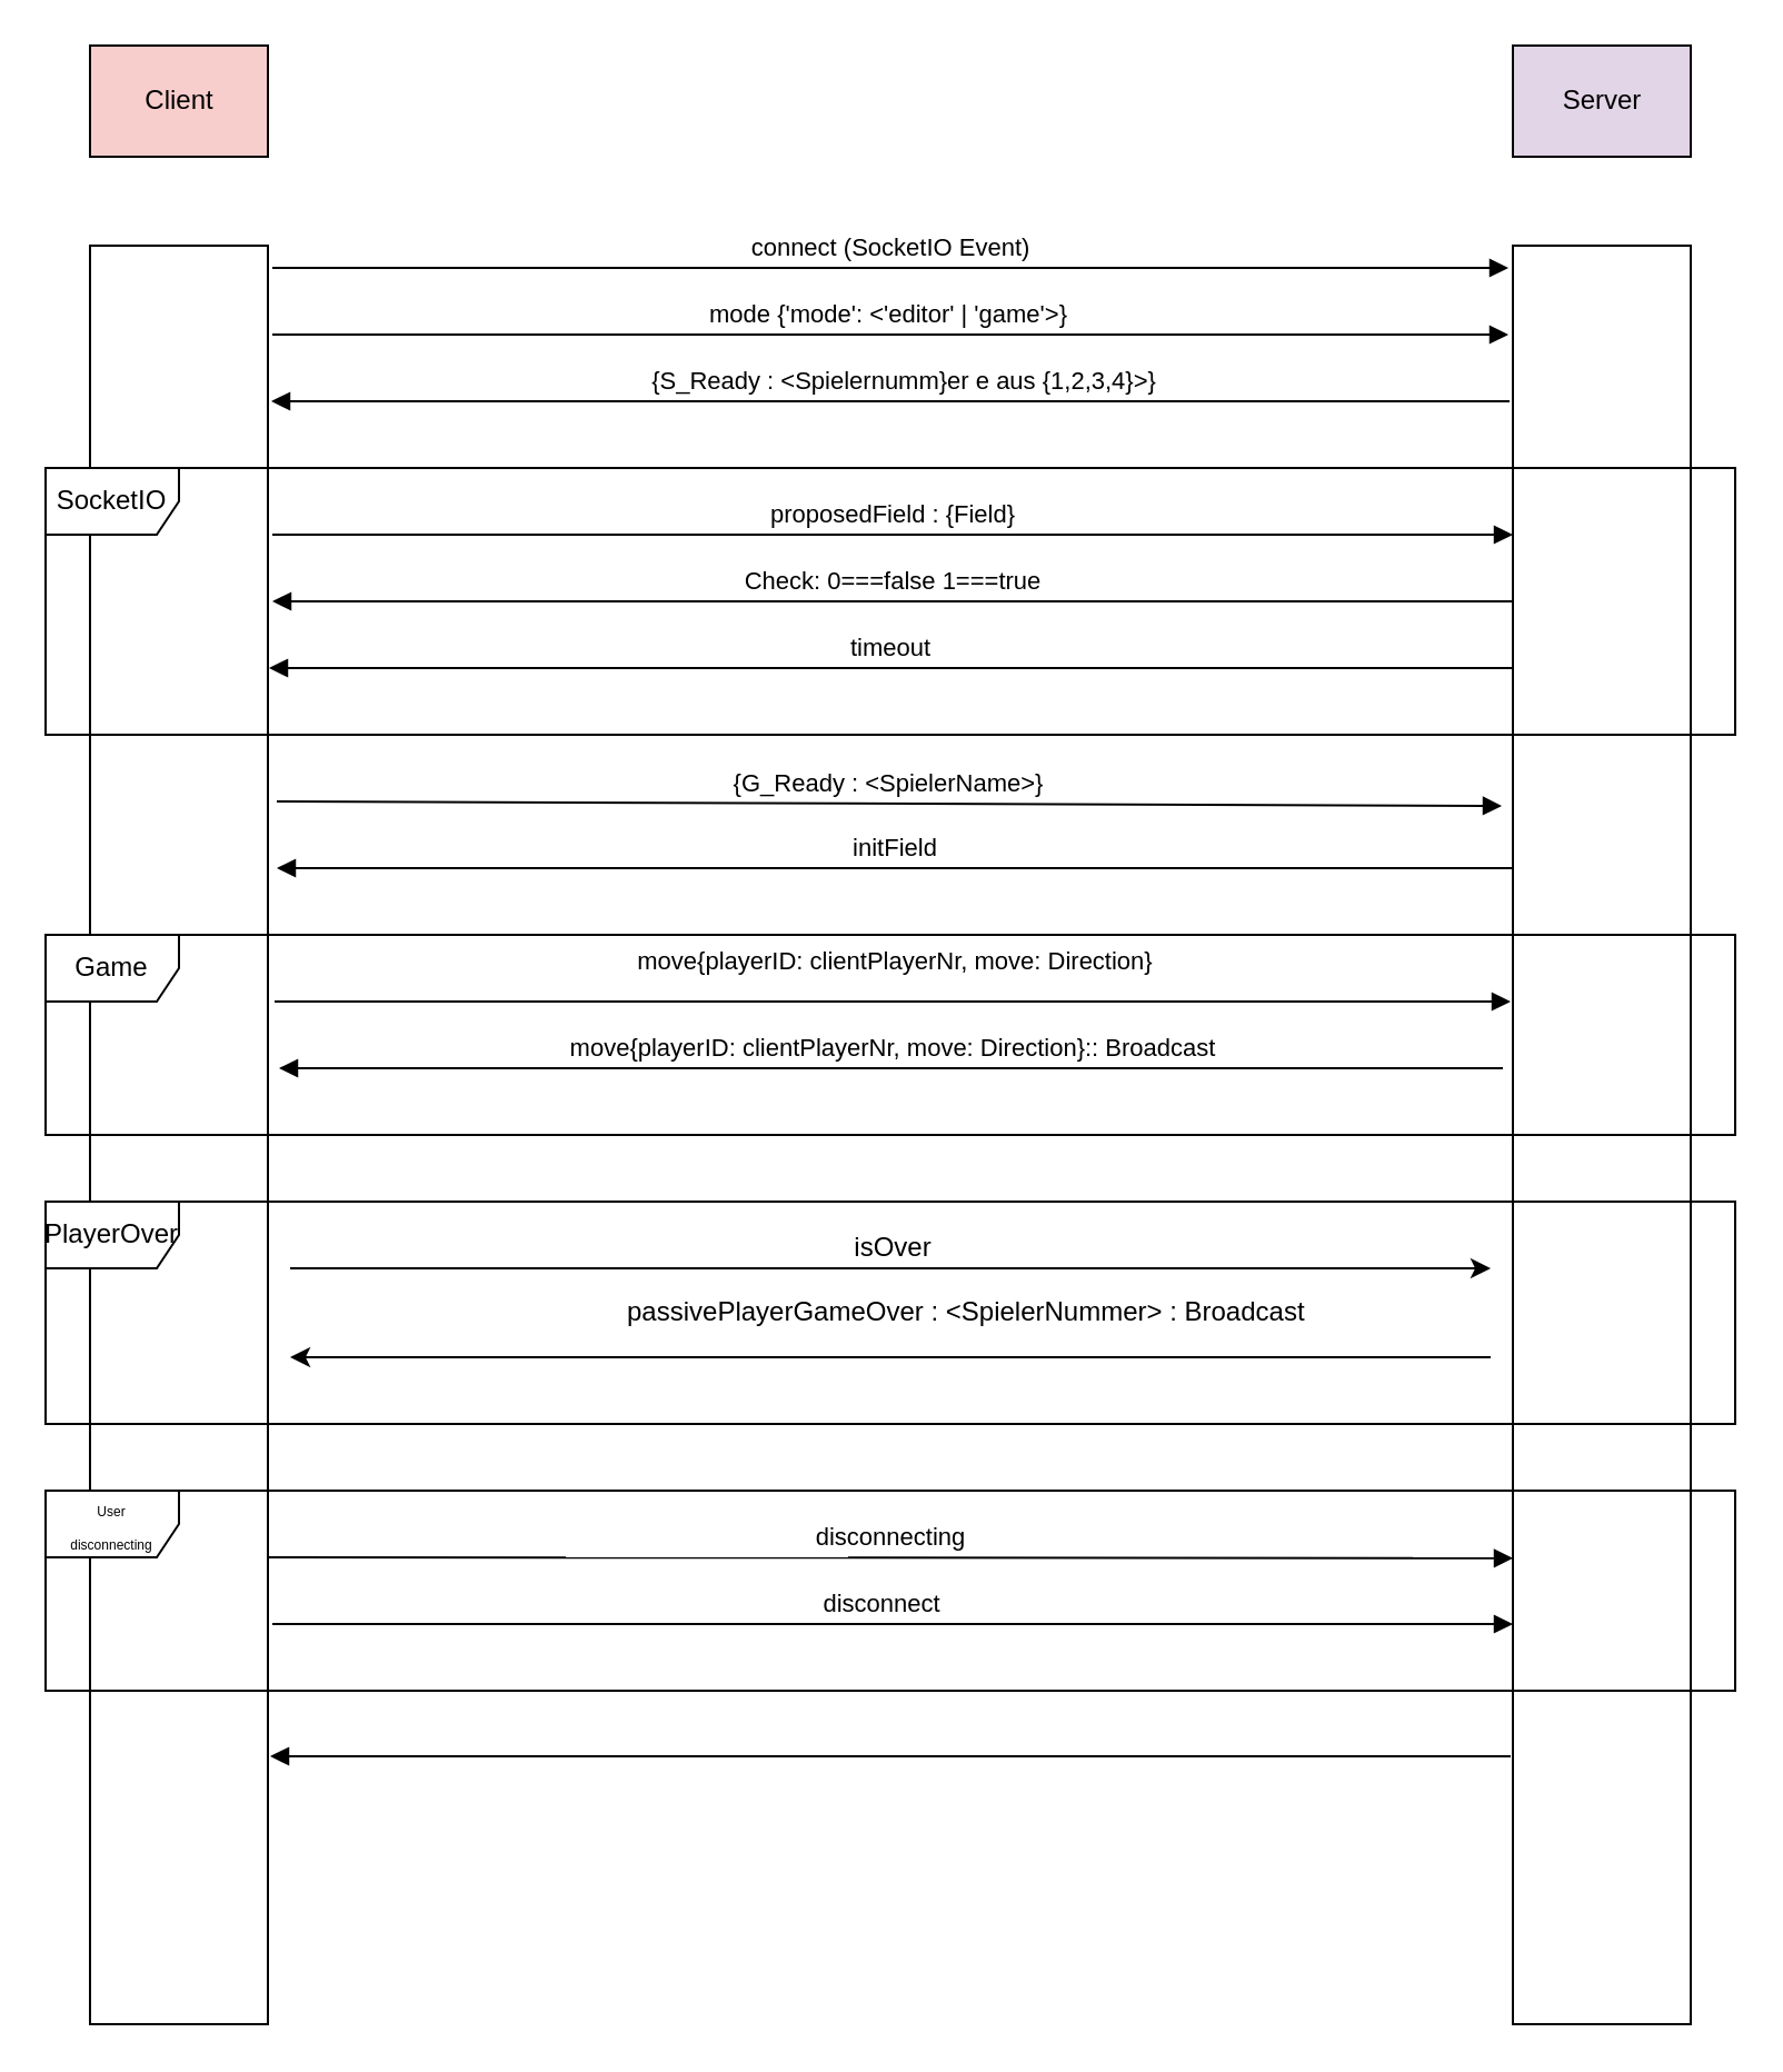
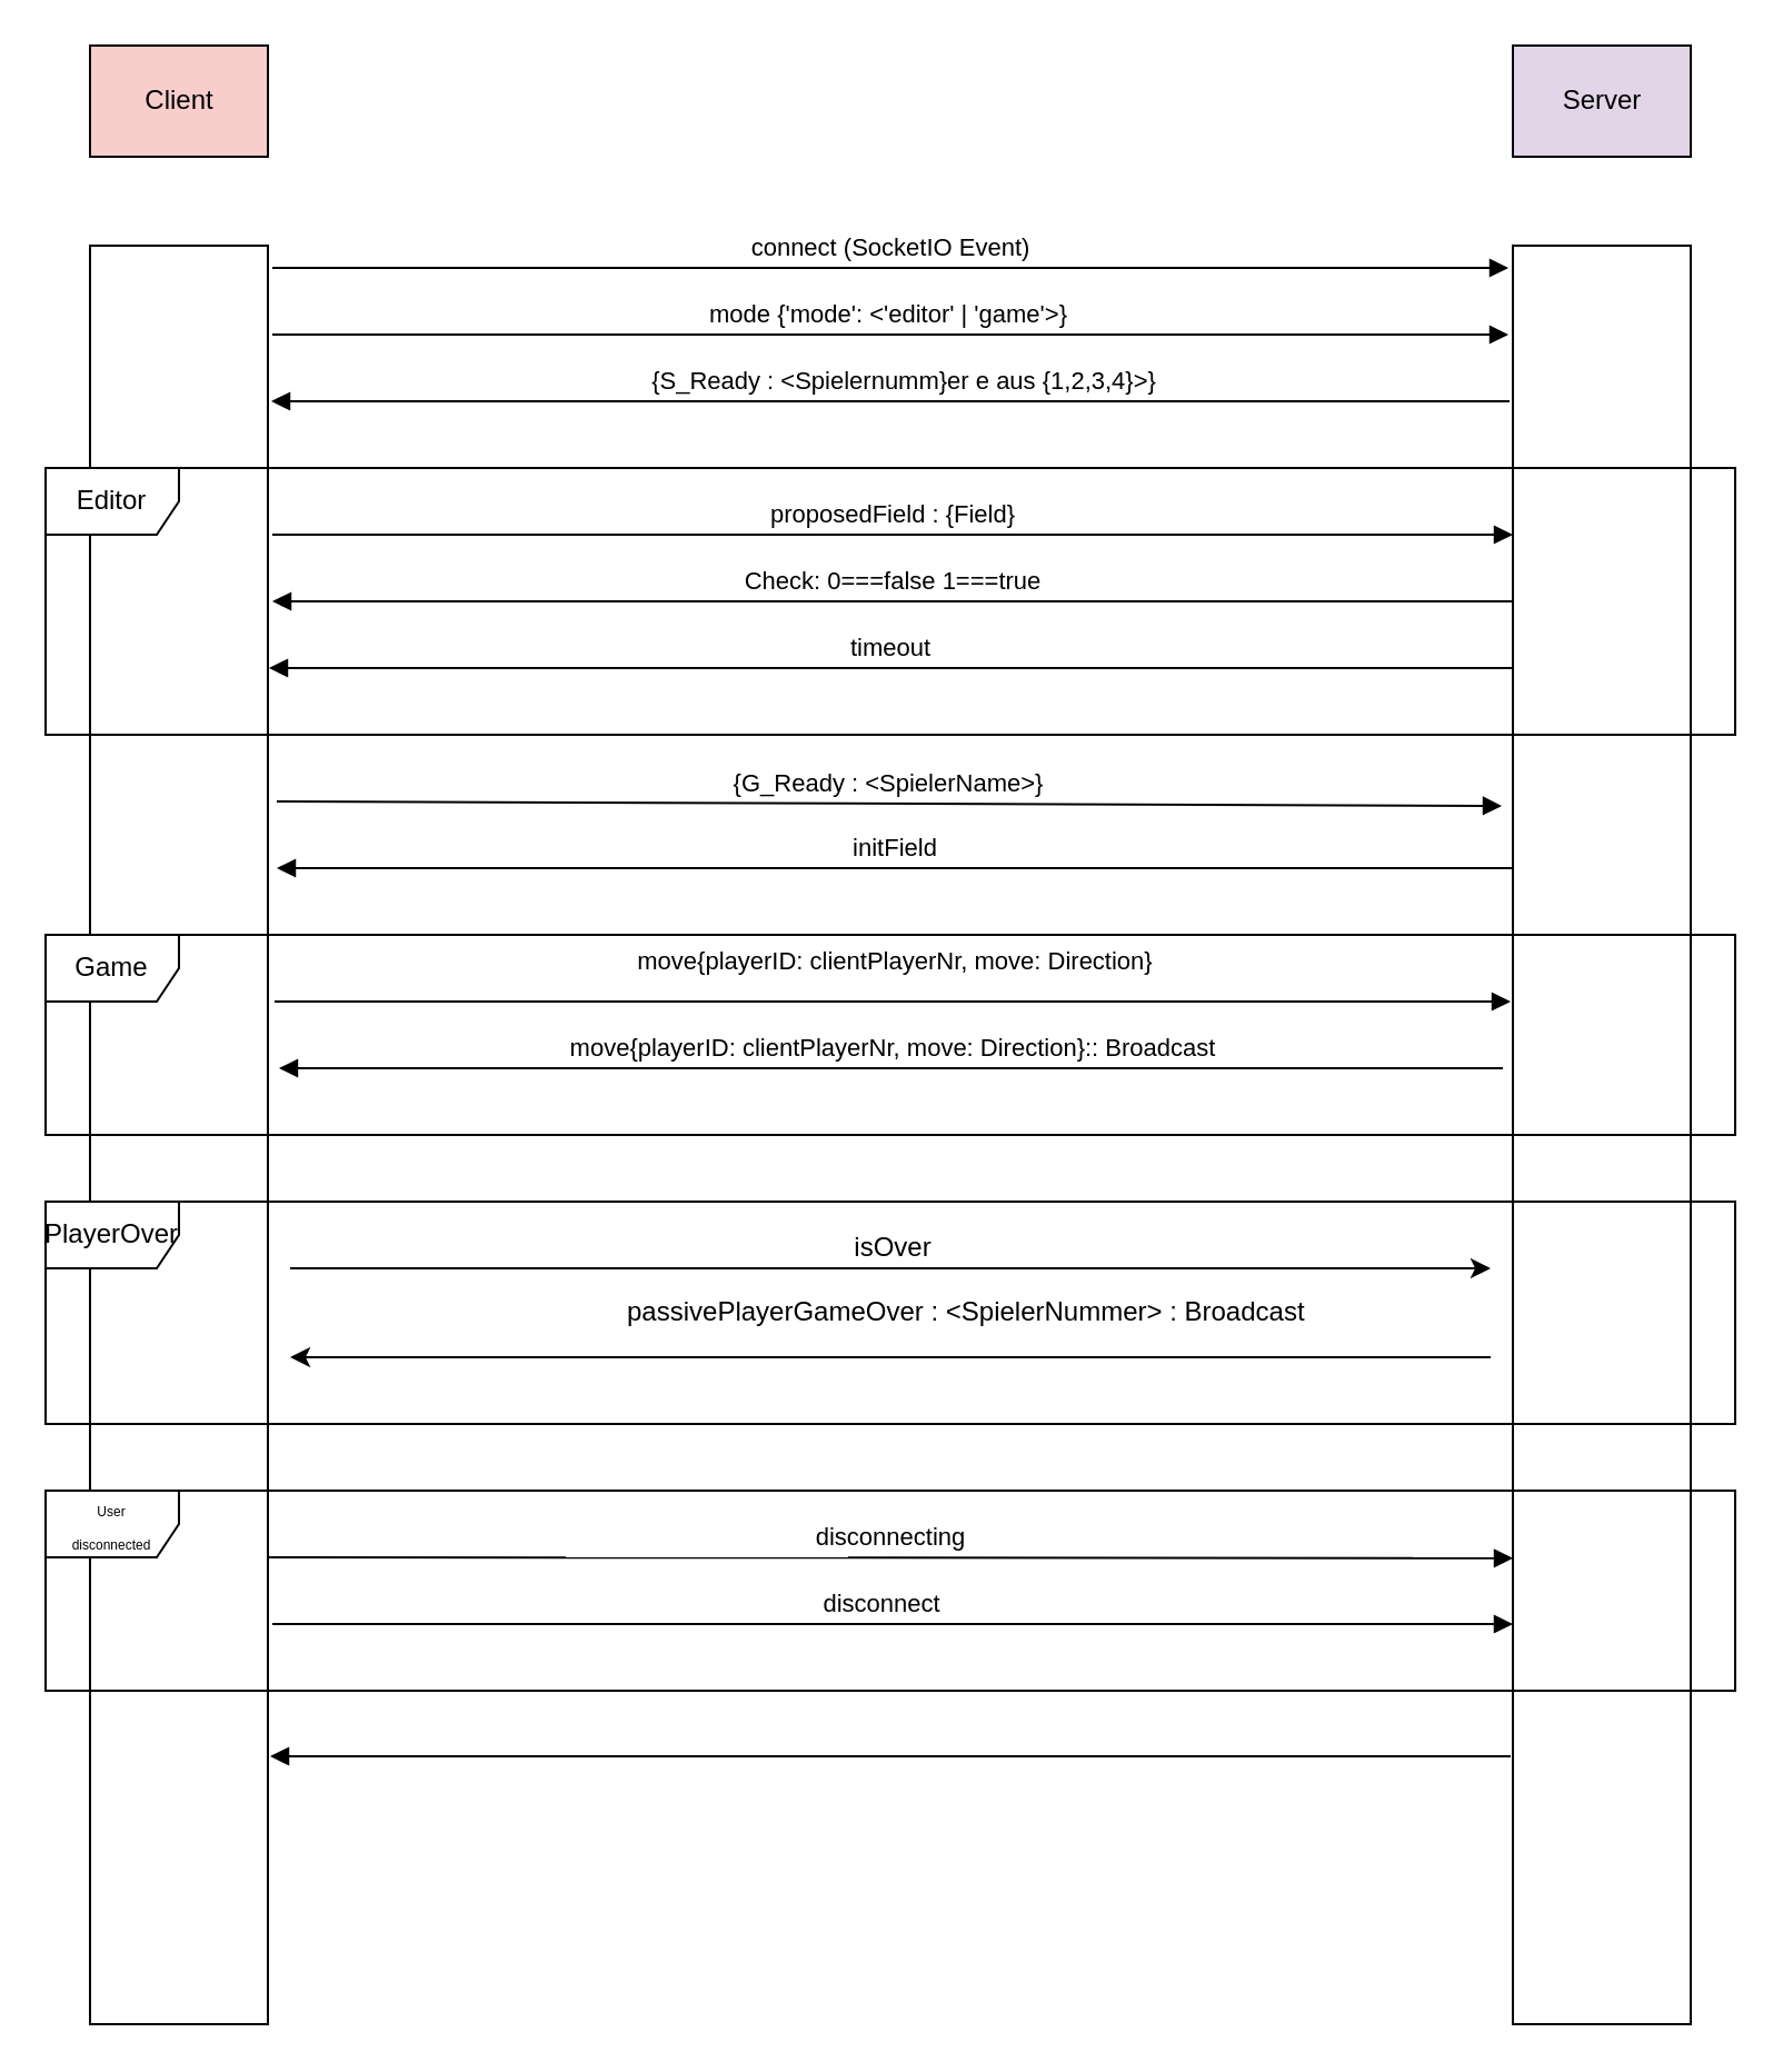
  <mxCell id="0" />
  <mxCell id="1" parent="0" />
  <mxCell id="2" value="" style="html=1;points=[];perimeter=orthogonalPerimeter;" parent="1" vertex="1"><mxGeometry x="40" y="110" width="80" height="800" as="geometry" /></mxCell>
  <mxCell id="3" value="" style="html=1;points=[];perimeter=orthogonalPerimeter;" parent="1" vertex="1"><mxGeometry x="680" y="110" width="80" height="800" as="geometry" /></mxCell>
  <mxCell id="4" value="connect (SocketIO Event)" style="html=1;verticalAlign=bottom;endArrow=block;" parent="1" edge="1"><mxGeometry width="80" relative="1" as="geometry"><mxPoint x="122" y="120" as="sourcePoint" /><mxPoint x="678" y="120" as="targetPoint" /></mxGeometry></mxCell>
  <mxCell id="5" value="{G_Ready : &amp;lt;SpielerName&amp;gt;}" style="html=1;verticalAlign=bottom;endArrow=block;" parent="1" edge="1"><mxGeometry x="-0.003" width="80" relative="1" as="geometry"><mxPoint x="124" y="360" as="sourcePoint" /><mxPoint x="675" y="362" as="targetPoint" /><mxPoint as="offset" /></mxGeometry></mxCell>
  <mxCell id="6" value="initField" style="html=1;verticalAlign=bottom;endArrow=block;" parent="1" source="3" edge="1"><mxGeometry width="80" relative="1" as="geometry"><mxPoint x="660" y="229" as="sourcePoint" /><mxPoint x="124" y="390" as="targetPoint" /><Array as="points" /></mxGeometry></mxCell>
  <mxCell id="7" value="move{playerID: clientPlayerNr, move: Direction}" style="html=1;verticalAlign=bottom;endArrow=block;" parent="1" edge="1"><mxGeometry x="0.002" y="9" width="80" relative="1" as="geometry"><mxPoint x="123" y="450" as="sourcePoint" /><mxPoint x="679" y="450" as="targetPoint" /><mxPoint as="offset" /></mxGeometry></mxCell>
  <mxCell id="8" value="Client" style="html=1;fillColor=#f8cecc;" parent="1" vertex="1"><mxGeometry x="40" y="20" width="80" height="50" as="geometry" /></mxCell>
  <mxCell id="9" value="move{playerID: clientPlayerNr, move: Direction}:: Broadcast" style="html=1;verticalAlign=bottom;endArrow=block;" parent="1" edge="1"><mxGeometry width="80" relative="1" as="geometry"><mxPoint x="675.5" y="480" as="sourcePoint" /><mxPoint x="125" y="480" as="targetPoint" /></mxGeometry></mxCell>
  <mxCell id="10" value="" style="html=1;verticalAlign=bottom;endArrow=block;" parent="1" edge="1"><mxGeometry width="80" relative="1" as="geometry"><mxPoint x="679" y="789.5" as="sourcePoint" /><mxPoint x="121" y="789.5" as="targetPoint" /></mxGeometry></mxCell>
  <mxCell id="11" value="Server" style="html=1;fillColor=#e1d5e7;" parent="1" vertex="1"><mxGeometry x="680" y="20" width="80" height="50" as="geometry" /></mxCell>
  <mxCell id="12" value="mode {'mode': &amp;lt;'editor' | 'game'&amp;gt;}" style="html=1;verticalAlign=bottom;endArrow=block;" parent="1" edge="1"><mxGeometry x="-0.003" width="80" relative="1" as="geometry"><mxPoint x="122" y="150" as="sourcePoint" /><mxPoint x="678" y="150" as="targetPoint" /><mxPoint as="offset" /></mxGeometry></mxCell>
  <mxCell id="13" value="Game" style="shape=umlFrame;whiteSpace=wrap;html=1;" parent="1" vertex="1"><mxGeometry x="20" y="420" width="760" height="90" as="geometry" /></mxCell>
  <mxCell id="14" value="{S_Ready : &amp;lt;Spielernumm}er e aus {1,2,3,4}&amp;gt;}" style="html=1;verticalAlign=bottom;endArrow=block;" parent="1" edge="1"><mxGeometry x="-0.02" width="80" relative="1" as="geometry"><mxPoint x="678.5" y="180" as="sourcePoint" /><mxPoint x="121.5" y="180" as="targetPoint" /><mxPoint as="offset" /></mxGeometry></mxCell>
  <mxCell id="15" value="proposedField : {Field}" style="html=1;verticalAlign=bottom;endArrow=block;" parent="1" target="3" edge="1"><mxGeometry width="80" relative="1" as="geometry"><mxPoint x="122" y="240" as="sourcePoint" /><mxPoint x="680" y="210" as="targetPoint" /></mxGeometry></mxCell>
  <mxCell id="16" value="Check: 0===false 1===true" style="html=1;verticalAlign=bottom;endArrow=block;" parent="1" edge="1"><mxGeometry width="80" relative="1" as="geometry"><mxPoint x="680" y="270" as="sourcePoint" /><mxPoint x="122" y="270" as="targetPoint" /></mxGeometry></mxCell>
  <mxCell id="17" value="&lt;div&gt;timeout&lt;/div&gt;" style="html=1;verticalAlign=bottom;endArrow=block;" parent="1" edge="1"><mxGeometry width="80" relative="1" as="geometry"><mxPoint x="680" y="300" as="sourcePoint" /><mxPoint x="120.5" y="300" as="targetPoint" /><Array as="points" /></mxGeometry></mxCell>
- <mxCell id="18" value="SocketIO" style="shape=umlFrame;whiteSpace=wrap;html=1;" parent="1" vertex="1"><mxGeometry x="20" y="210.017" width="760" height="120" as="geometry" /></mxCell>
+ <mxCell id="18" value="Editor" style="shape=umlFrame;whiteSpace=wrap;html=1;" parent="1" vertex="1"><mxGeometry x="20" y="210.017" width="760" height="120" as="geometry" /></mxCell>
  <mxCell id="19" value="disconnecting" style="html=1;verticalAlign=bottom;endArrow=block;entryX=0;entryY=0.738;entryDx=0;entryDy=0;entryPerimeter=0;" parent="1" target="3" edge="1"><mxGeometry width="80" relative="1" as="geometry"><mxPoint x="120" y="700" as="sourcePoint" /><mxPoint x="670" y="700.5" as="targetPoint" /></mxGeometry></mxCell>
  <mxCell id="20" value="" style="endArrow=classic;html=1;" edge="1" parent="1"><mxGeometry width="50" height="50" relative="1" as="geometry"><mxPoint x="130" y="570" as="sourcePoint" /><mxPoint x="670" y="570" as="targetPoint" /></mxGeometry></mxCell>
  <mxCell id="21" value="isOver" style="text;html=1;resizable=0;points=[];align=center;verticalAlign=middle;labelBackgroundColor=#ffffff;" vertex="1" connectable="0" parent="20"><mxGeometry x="0.067" y="1" relative="1" as="geometry"><mxPoint x="-18" y="-9" as="offset" /></mxGeometry></mxCell>
  <mxCell id="22" value="" style="endArrow=classic;html=1;" edge="1" parent="1"><mxGeometry width="50" height="50" relative="1" as="geometry"><mxPoint x="670" y="610" as="sourcePoint" /><mxPoint x="130" y="610" as="targetPoint" /></mxGeometry></mxCell>
  <mxCell id="23" value="passivePlayerGameOver : &amp;lt;SpielerNummer&amp;gt; : Broadcast" style="text;html=1;resizable=0;points=[];autosize=1;align=left;verticalAlign=top;spacingTop=-4;" vertex="1" parent="1"><mxGeometry x="280" y="580" width="370" height="20" as="geometry" /></mxCell>
- <mxCell id="24" value="&lt;div&gt;&lt;font style=&quot;font-size: 6px&quot;&gt;User&lt;/font&gt;&lt;/div&gt;&lt;div&gt;&lt;font style=&quot;font-size: 6px&quot;&gt;disconnecting&lt;/font&gt;&lt;/div&gt;" style="shape=umlFrame;whiteSpace=wrap;html=1;" parent="1" vertex="1"><mxGeometry x="20" y="670" width="760" height="90" as="geometry" /></mxCell>
+ <mxCell id="24" value="&lt;div&gt;&lt;font style=&quot;font-size: 6px&quot;&gt;User&lt;/font&gt;&lt;/div&gt;&lt;div&gt;&lt;font style=&quot;font-size: 6px&quot;&gt;disconnected&lt;/font&gt;&lt;/div&gt;" style="shape=umlFrame;whiteSpace=wrap;html=1;" parent="1" vertex="1"><mxGeometry x="20" y="670" width="760" height="90" as="geometry" /></mxCell>
  <mxCell id="25" value="disconnect" style="html=1;verticalAlign=bottom;endArrow=block;exitX=1.025;exitY=0.775;exitDx=0;exitDy=0;exitPerimeter=0;" edge="1" parent="1" source="2" target="3"><mxGeometry x="-0.018" width="80" relative="1" as="geometry"><mxPoint x="130" y="730" as="sourcePoint" /><mxPoint x="650" y="730" as="targetPoint" /><mxPoint as="offset" /></mxGeometry></mxCell>
  <mxCell id="26" value="PlayerOver" style="shape=umlFrame;whiteSpace=wrap;html=1;" vertex="1" parent="1"><mxGeometry x="20" y="540" width="760" height="100" as="geometry" /></mxCell>
